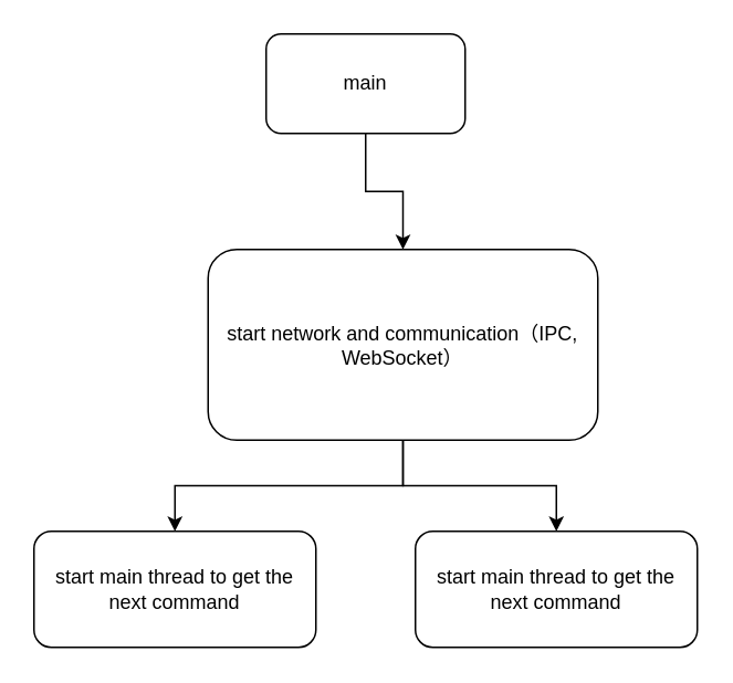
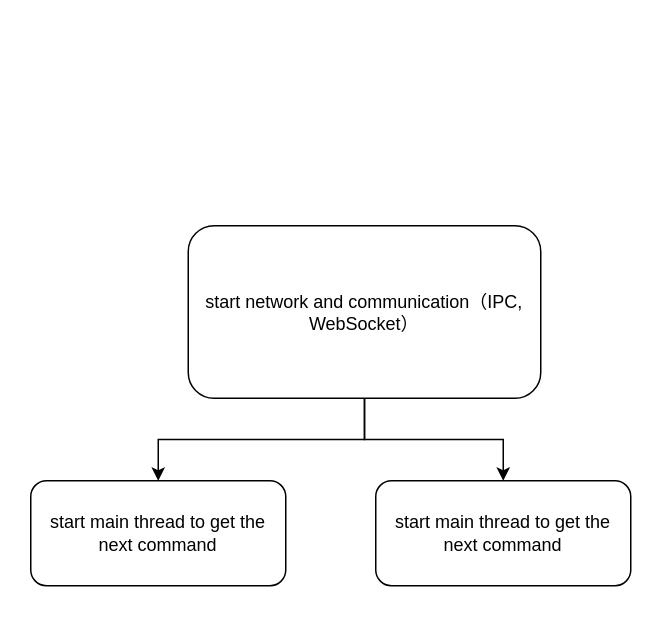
  <mxCell id="0" />
  <mxCell id="1" parent="0" />
- <mxCell id="2" value="" style="edgeStyle=orthogonalEdgeStyle;rounded=0;orthogonalLoop=1;jettySize=auto;html=1;" edge="1" parent="1" source="3" target="6"><mxGeometry relative="1" as="geometry" /></mxCell>
- <mxCell id="3" value="main" style="rounded=1;whiteSpace=wrap;html=1;" vertex="1" parent="1"><mxGeometry x="160" y="20" width="120" height="60" as="geometry" /></mxCell>
  <mxCell id="4" value="" style="edgeStyle=orthogonalEdgeStyle;rounded=0;orthogonalLoop=1;jettySize=auto;html=1;" edge="1" parent="1" source="6" target="7"><mxGeometry relative="1" as="geometry" /></mxCell>
  <mxCell id="5" style="edgeStyle=orthogonalEdgeStyle;rounded=0;orthogonalLoop=1;jettySize=auto;html=1;" edge="1" parent="1" source="6" target="8"><mxGeometry relative="1" as="geometry" /></mxCell>
  <mxCell id="6" value="start network and communication（IPC, WebSocket）" style="rounded=1;whiteSpace=wrap;html=1;" vertex="1" parent="1"><mxGeometry x="125" y="150" width="235" height="115" as="geometry" /></mxCell>
  <mxCell id="7" value="start main thread to get the next command" style="whiteSpace=wrap;html=1;rounded=1;" vertex="1" parent="1"><mxGeometry x="20" y="320" width="170" height="70" as="geometry" /></mxCell>
  <mxCell id="8" value="start main thread to get the next command" style="whiteSpace=wrap;html=1;rounded=1;" vertex="1" parent="1"><mxGeometry x="250" y="320" width="170" height="70" as="geometry" /></mxCell>
